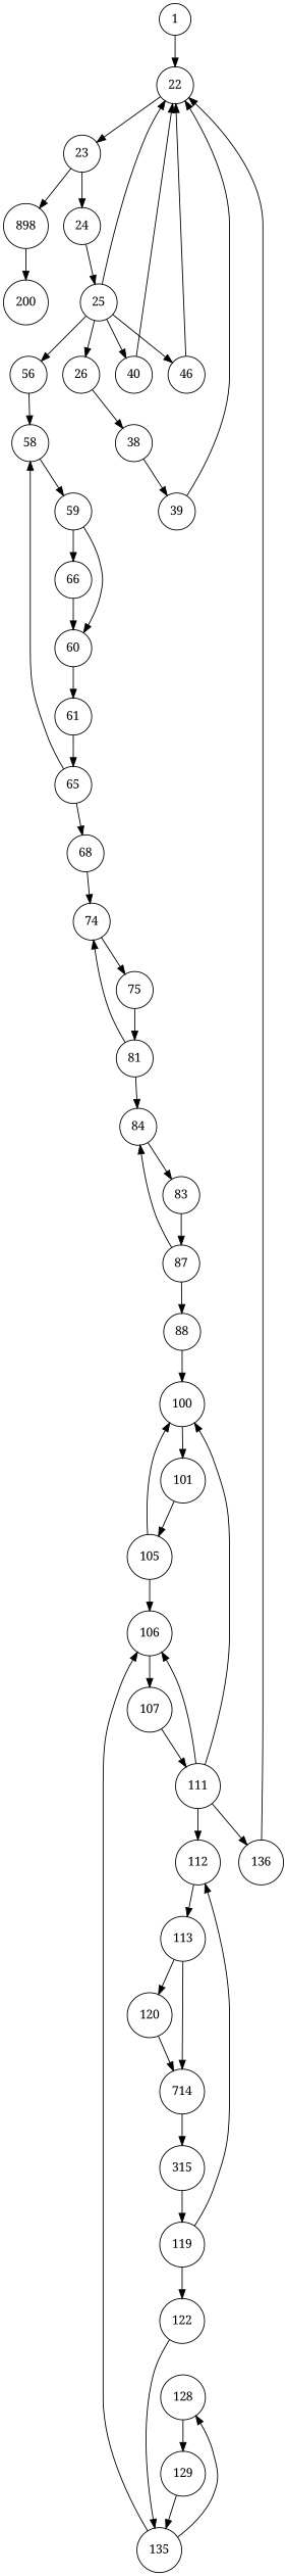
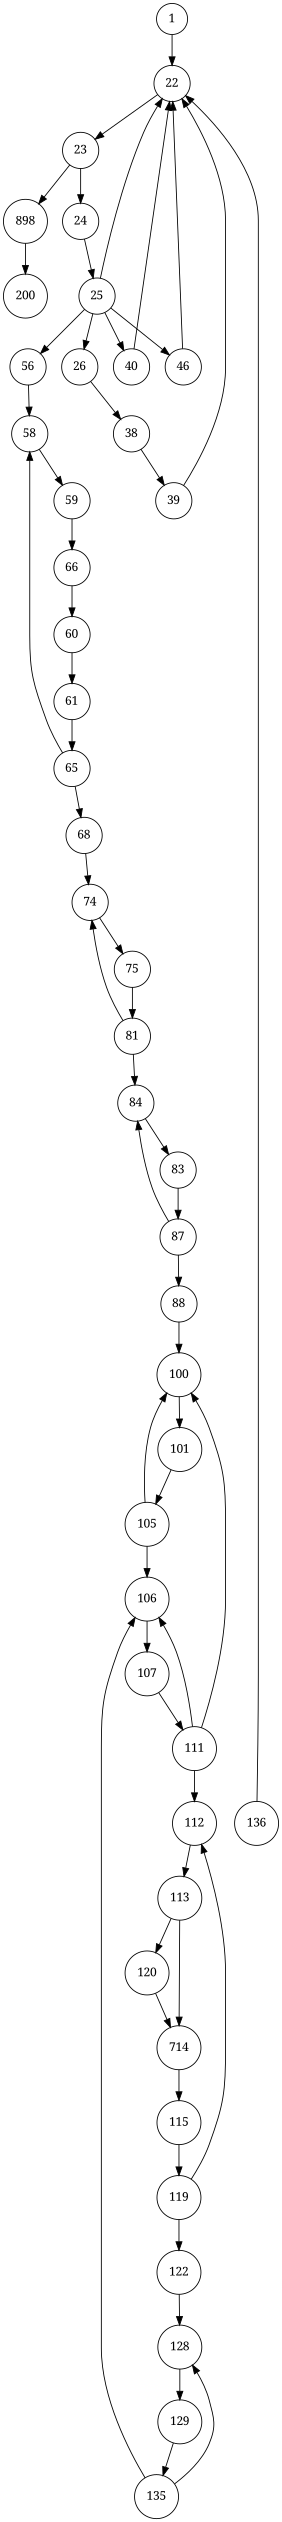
  digraph {
    fontname="Noto Serif"
    rankdir=TB
    node [fontname="Noto Serif" shape=circle]
    edge [fontname="Noto Serif"]
    1
    22
    23
    n4 [label=898]
    24
    100
    101
    105
    106
    107
    111
    112
    136
    113
    n15 [label=714]
    120
-   115 [label=315]
+   115
    119
    122
    128
    129
    135
    200
    25
    26
    40
    46
    56
    38
    58
    39
    59
    60
    66
    61
    65
    68
    74
    75
    81
    n41 [label=84]
    83
    87
    88
    1 -> 22
    22 -> 23
    23 -> n4
    23 -> 24
    n4 -> 200
    24 -> 25
    100 -> 101
    101 -> 105
    105 -> 100
    105 -> 106
    106 -> 107
    107 -> 111
    111 -> 100
    111 -> 106
    111 -> 112
-   111 -> 136
    112 -> 113
    136 -> 22
    113 -> n15
    113 -> 120
    n15 -> 115
    120 -> n15
    115 -> 119
    119 -> 112
    119 -> 122
-   122 -> 135
+   122 -> 128
    128 -> 129
    129 -> 135
    135 -> 106
    135 -> 128
    25 -> 22
    25 -> 26
    25 -> 40
    25 -> 46
    25 -> 56
    26 -> 38
    40 -> 22
    46 -> 22
    56 -> 58
    38 -> 39
    58 -> 59
    39 -> 22
-   59 -> 60
    59 -> 66
    60 -> 61
    66 -> 60
    61 -> 65
    65 -> 58
    65 -> 68
    68 -> 74
    74 -> 75
    75 -> 81
    81 -> 74
    81 -> n41
    n41 -> 83
    83 -> 87
    87 -> n41
    87 -> 88
    88 -> 100
  }
